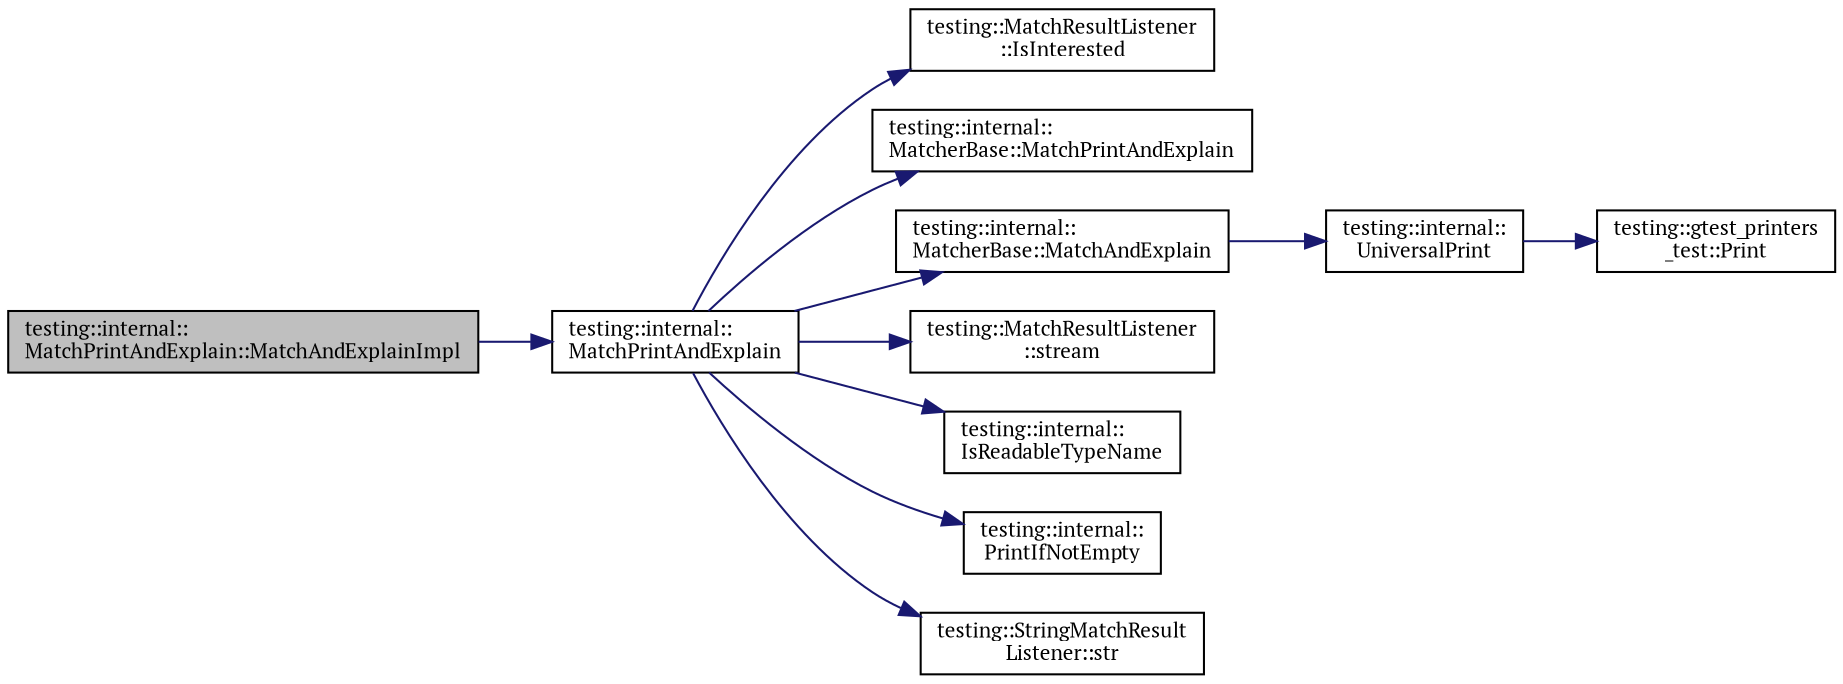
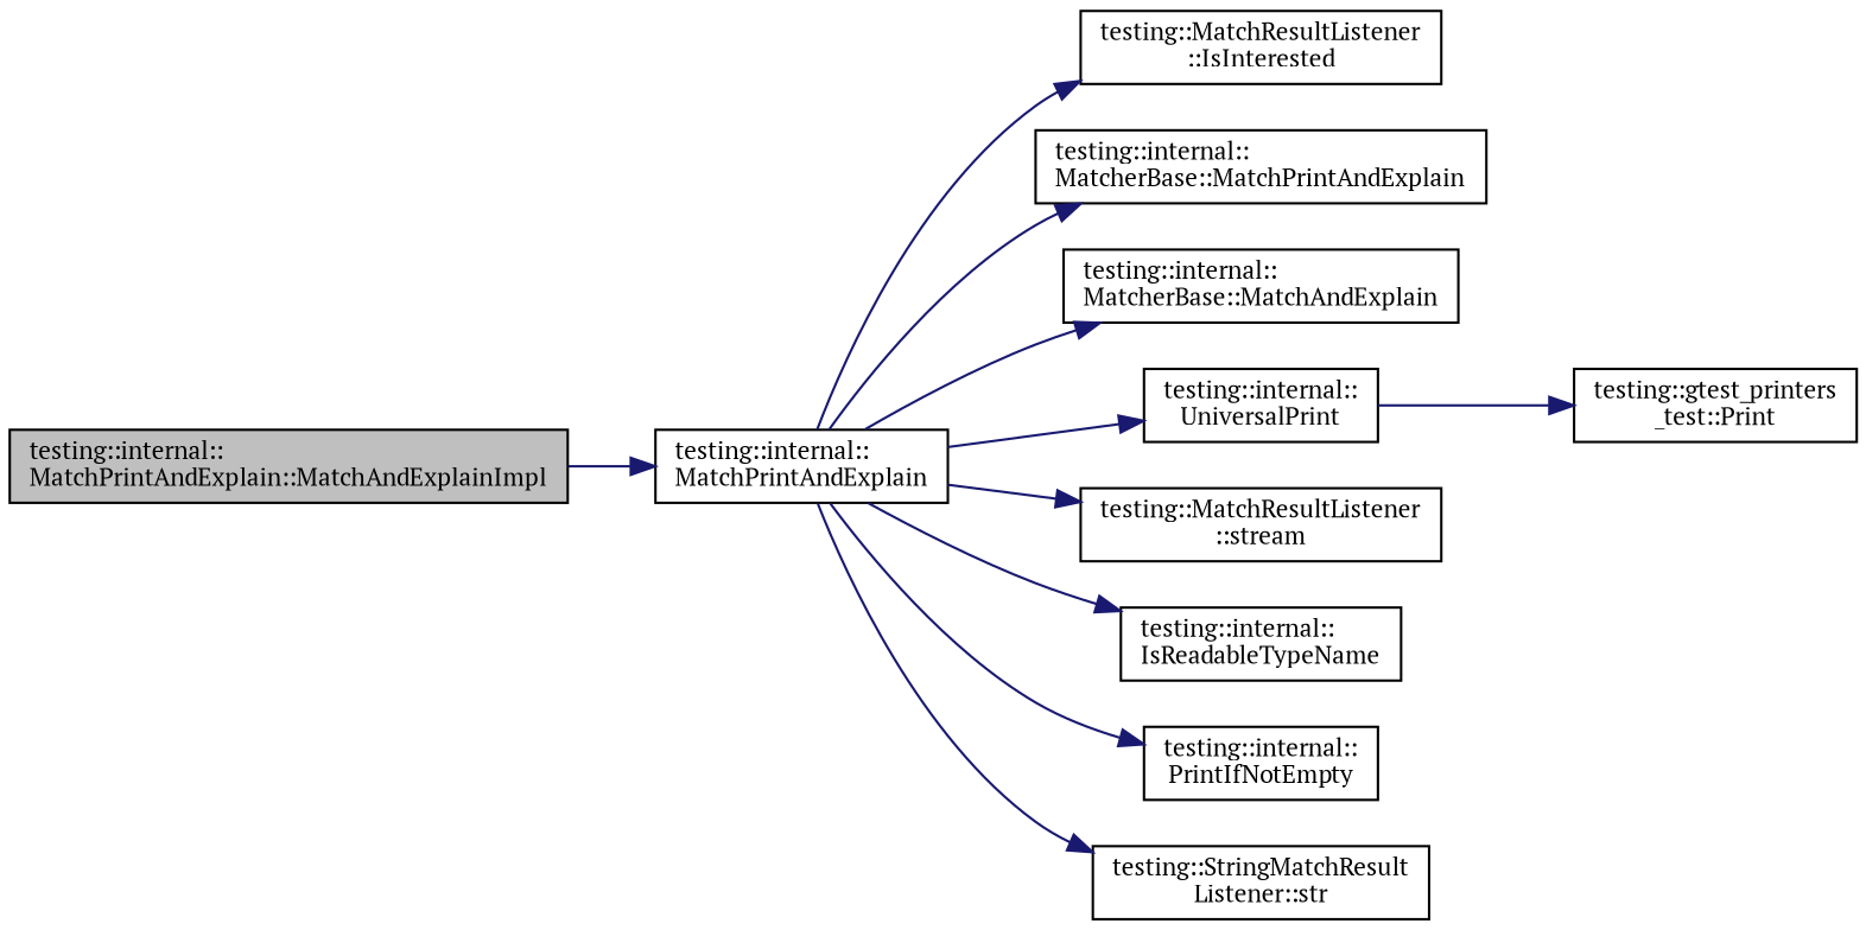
  digraph {
    fontname="PT Serif"
    rankdir=LR
    node [color=black fillcolor=white fontname="PT Serif" fontsize=10 shape=record style=filled]
    edge [color=midnightblue fontname="PT Serif" fontsize=10 labelfontname=Helvetica labelfontsize=10 style=solid]
    n1 [fillcolor=grey75 fontcolor=black height=0.2 label="testing::internal::\lMatchPrintAndExplain::MatchAndExplainImpl" width=0.4]
    n2 [height=0.2 label="testing::internal::\lMatchPrintAndExplain" width=0.4]
    n3 [height=0.2 label="testing::MatchResultListener\l::IsInterested" width=0.4]
    n4 [height=0.2 label="testing::internal::\lMatcherBase::MatchPrintAndExplain" width=0.4]
    n5 [height=0.2 label="testing::internal::\lMatcherBase::MatchAndExplain" width=0.4]
    n6 [height=0.2 label="testing::internal::\lUniversalPrint" width=0.4]
    n7 [height=0.2 label="testing::MatchResultListener\l::stream" width=0.4]
    n8 [height=0.2 label="testing::internal::\lIsReadableTypeName" width=0.4]
    n9 [height=0.2 label="testing::internal::\lPrintIfNotEmpty" width=0.4]
    n10 [height=0.2 label="testing::StringMatchResult\lListener::str" width=0.4]
    n11 [height=0.2 label="testing::gtest_printers\l_test::Print" width=0.4]
    n1 -> n2
    n2 -> n3
    n2 -> n4
    n2 -> n5
-   n5 -> n6
+   n2 -> n6
    n2 -> n7
    n2 -> n8
    n2 -> n9
    n2 -> n10
    n6 -> n11
  }
